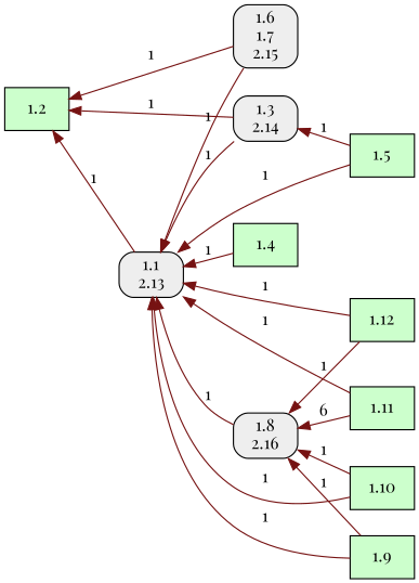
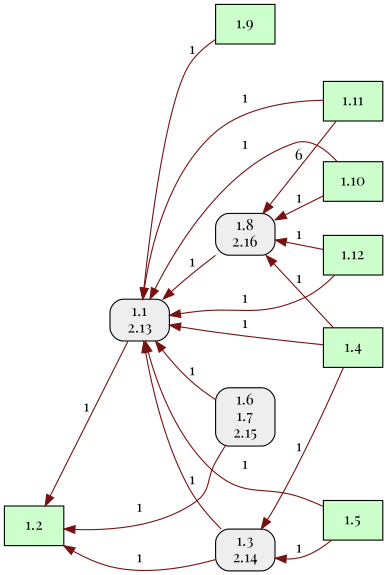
  digraph {
    fontname="Playfair Display"
    rankdir=RL
    node [fillcolor="#CCFFCC" fontname="Playfair Display" shape=box style=filled]
    edge [color="#761212" fontname="Playfair Display" style=filled]
    "1.1\n2.13" [fillcolor="#EEEEEE" style="filled,rounded"]
    1.10
    "1.8\n2.16" [fillcolor="#EEEEEE" style="filled,rounded"]
    1.2
    1.11
    1.12
    "1.3\n2.14" [fillcolor="#EEEEEE" style="filled,rounded"]
    1.4
    1.5
    "1.6\n1.7\n2.15" [fillcolor="#EEEEEE" style="filled,rounded"]
    1.9
    "1.1\n2.13" -> 1.2 [label=1]
    1.10 -> "1.1\n2.13" [label=1]
    1.10 -> "1.8\n2.16" [label=1]
    "1.8\n2.16" -> "1.1\n2.13" [label=1]
    1.11 -> "1.1\n2.13" [label=1]
    1.11 -> "1.8\n2.16" [label=6]
    1.12 -> "1.1\n2.13" [label=1]
    1.12 -> "1.8\n2.16" [label=1]
    "1.3\n2.14" -> "1.1\n2.13" [label=1]
    "1.3\n2.14" -> 1.2 [label=1]
    1.4 -> "1.1\n2.13" [label=1]
+   1.4 -> "1.3\n2.14" [label=1]
    1.5 -> "1.1\n2.13" [label=1]
    1.5 -> "1.3\n2.14" [label=1]
    "1.6\n1.7\n2.15" -> "1.1\n2.13" [label=1]
    "1.6\n1.7\n2.15" -> 1.2 [label=1]
    1.9 -> "1.1\n2.13" [label=1]
-   1.9 -> "1.8\n2.16" [label=1]
+   1.4 -> "1.8\n2.16" [label=1]
  }
